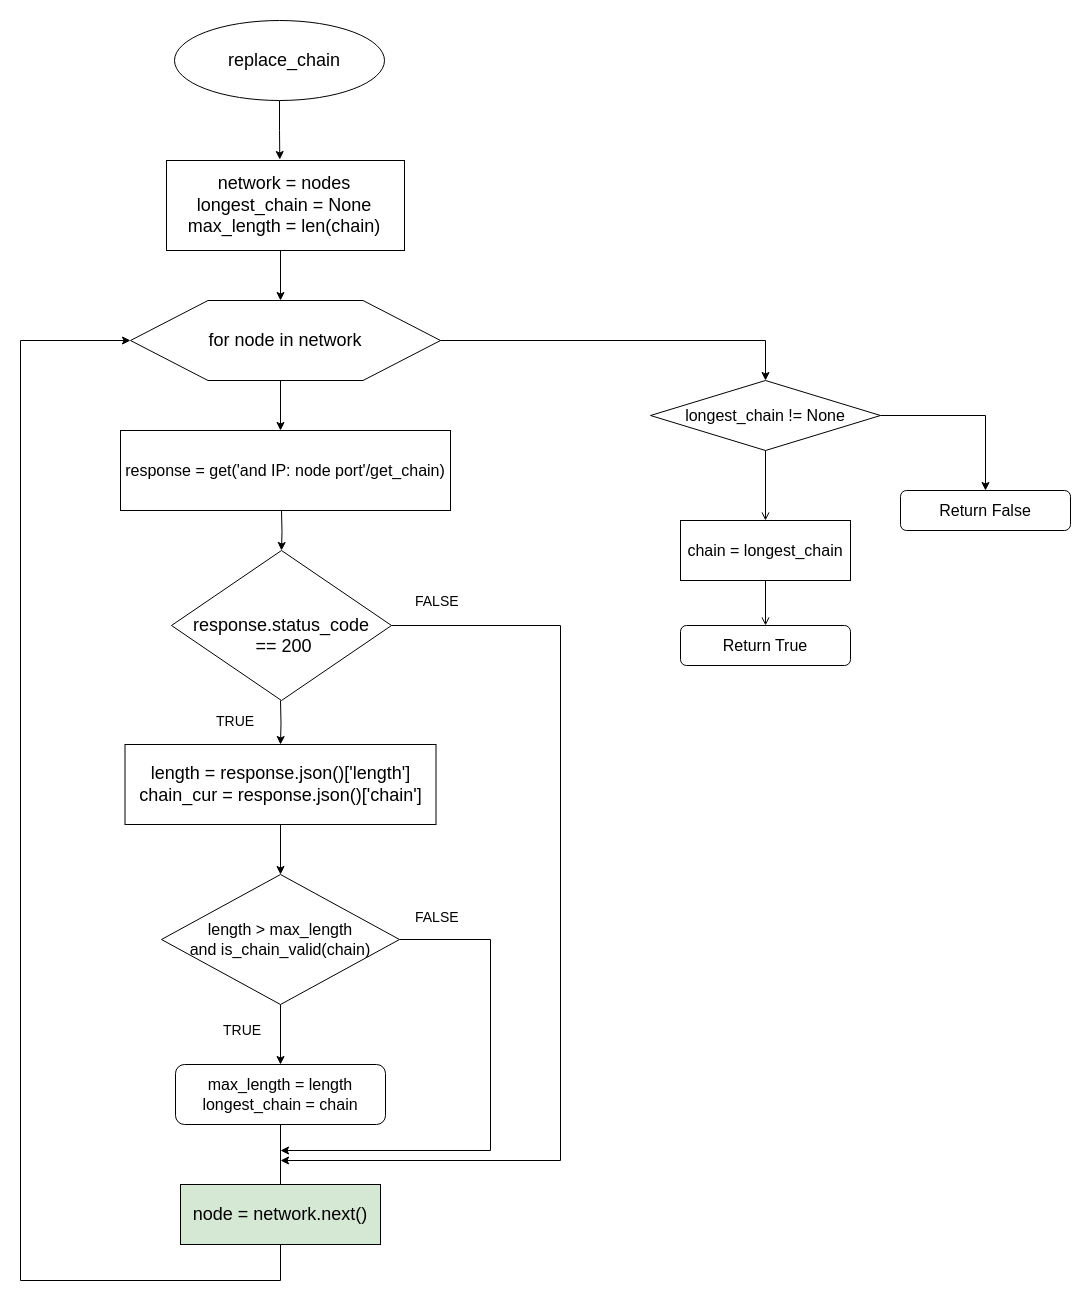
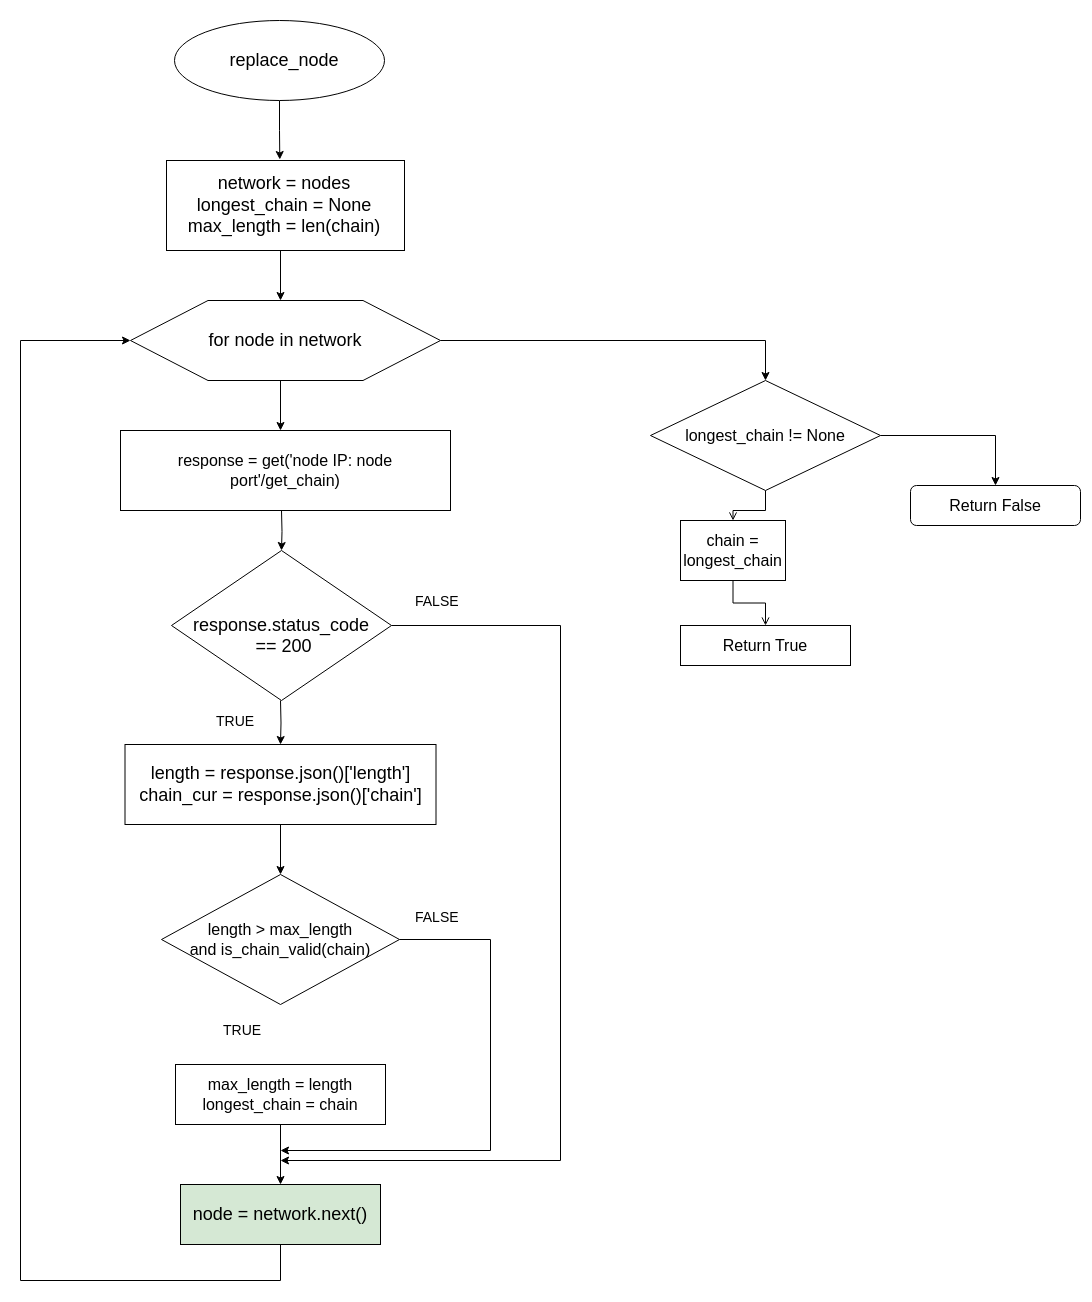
  <mxCell id="0" />
  <mxCell id="1" parent="0" />
  <mxCell id="2" style="edgeStyle=orthogonalEdgeStyle;rounded=0;orthogonalLoop=1;jettySize=auto;html=1;exitX=0.5;exitY=1;exitDx=0;exitDy=0;entryX=0.476;entryY=-0.011;entryDx=0;entryDy=0;entryPerimeter=0;" edge="1" parent="1" source="3" target="6"><mxGeometry relative="1" as="geometry" /></mxCell>
  <mxCell id="3" value="" style="ellipse;whiteSpace=wrap;html=1;" vertex="1" parent="1"><mxGeometry x="174" y="20" width="210" height="80" as="geometry" /></mxCell>
- <mxCell id="4" value="&lt;font style=&quot;font-size: 18px&quot;&gt;replace_chain&lt;/font&gt;" style="text;html=1;strokeColor=none;fillColor=none;align=center;verticalAlign=middle;whiteSpace=wrap;rounded=0;" vertex="1" parent="1"><mxGeometry x="214" y="40" width="140" height="40" as="geometry" /></mxCell>
+ <mxCell id="4" value="&lt;font style=&quot;font-size: 18px&quot;&gt;replace_node&lt;/font&gt;" style="text;html=1;strokeColor=none;fillColor=none;align=center;verticalAlign=middle;whiteSpace=wrap;rounded=0;" vertex="1" parent="1"><mxGeometry x="214" y="40" width="140" height="40" as="geometry" /></mxCell>
  <mxCell id="5" style="edgeStyle=orthogonalEdgeStyle;rounded=0;orthogonalLoop=1;jettySize=auto;html=1;exitX=0.5;exitY=1;exitDx=0;exitDy=0;entryX=0.5;entryY=0;entryDx=0;entryDy=0;" edge="1" parent="1"><mxGeometry relative="1" as="geometry"><mxPoint x="280" y="250" as="sourcePoint" /><mxPoint x="280" y="300" as="targetPoint" /></mxGeometry></mxCell>
  <mxCell id="6" value="" style="rounded=0;whiteSpace=wrap;html=1;" vertex="1" parent="1"><mxGeometry x="166" y="160" width="238" height="90" as="geometry" /></mxCell>
  <mxCell id="7" value="&lt;font style=&quot;font-size: 18px&quot;&gt;network = nodes&lt;br&gt;longest_chain = None&lt;br&gt;max_length = len(chain)&lt;br&gt;&lt;/font&gt;" style="text;html=1;strokeColor=none;fillColor=none;align=center;verticalAlign=middle;whiteSpace=wrap;rounded=0;" vertex="1" parent="1"><mxGeometry x="174" y="170" width="220" height="70" as="geometry" /></mxCell>
  <mxCell id="8" style="edgeStyle=orthogonalEdgeStyle;rounded=0;orthogonalLoop=1;jettySize=auto;html=1;exitX=0.5;exitY=1;exitDx=0;exitDy=0;entryX=0.5;entryY=0;entryDx=0;entryDy=0;" edge="1" parent="1"><mxGeometry relative="1" as="geometry"><mxPoint x="280" y="380" as="sourcePoint" /><mxPoint x="280" y="430" as="targetPoint" /></mxGeometry></mxCell>
  <mxCell id="9" style="edgeStyle=orthogonalEdgeStyle;rounded=0;orthogonalLoop=1;jettySize=auto;html=1;exitX=1;exitY=0.5;exitDx=0;exitDy=0;entryX=0.5;entryY=0;entryDx=0;entryDy=0;" edge="1" parent="1" source="10" target="32"><mxGeometry relative="1" as="geometry" /></mxCell>
  <mxCell id="10" value="" style="shape=hexagon;perimeter=hexagonPerimeter2;whiteSpace=wrap;html=1;" vertex="1" parent="1"><mxGeometry x="130" y="300" width="310" height="80" as="geometry" /></mxCell>
  <mxCell id="11" value="&lt;font style=&quot;font-size: 18px&quot;&gt;for node in network&lt;/font&gt;" style="text;html=1;strokeColor=none;fillColor=none;align=center;verticalAlign=middle;whiteSpace=wrap;rounded=0;" vertex="1" parent="1"><mxGeometry x="200" y="310" width="170" height="60" as="geometry" /></mxCell>
  <mxCell id="12" style="edgeStyle=orthogonalEdgeStyle;rounded=0;orthogonalLoop=1;jettySize=auto;html=1;exitX=0.5;exitY=1;exitDx=0;exitDy=0;entryX=0.5;entryY=0;entryDx=0;entryDy=0;" edge="1" parent="1" target="16"><mxGeometry relative="1" as="geometry"><mxPoint x="281" y="510" as="sourcePoint" /></mxGeometry></mxCell>
- <mxCell id="13" value="&lt;span style=&quot;font-size: medium ; white-space: normal&quot;&gt;response = get('and IP: node port'/get_chain)&lt;/span&gt;" style="rounded=0;whiteSpace=wrap;html=1;" vertex="1" parent="1"><mxGeometry x="120" y="430" width="330" height="80" as="geometry" /></mxCell>
+ <mxCell id="13" value="&lt;span style=&quot;font-size: medium ; white-space: normal&quot;&gt;response = get('node IP: node port'/get_chain)&lt;/span&gt;" style="rounded=0;whiteSpace=wrap;html=1;" vertex="1" parent="1"><mxGeometry x="120" y="430" width="330" height="80" as="geometry" /></mxCell>
  <mxCell id="14" style="edgeStyle=orthogonalEdgeStyle;rounded=0;orthogonalLoop=1;jettySize=auto;html=1;exitX=0.5;exitY=1;exitDx=0;exitDy=0;entryX=0.5;entryY=0;entryDx=0;entryDy=0;" edge="1" parent="1" target="18"><mxGeometry relative="1" as="geometry"><mxPoint x="280" y="700" as="sourcePoint" /></mxGeometry></mxCell>
  <mxCell id="15" style="edgeStyle=orthogonalEdgeStyle;rounded=0;orthogonalLoop=1;jettySize=auto;html=1;exitX=1;exitY=0.5;exitDx=0;exitDy=0;" edge="1" parent="1" source="16"><mxGeometry relative="1" as="geometry"><mxPoint x="280" y="1160" as="targetPoint" /><Array as="points"><mxPoint x="560" y="625" /><mxPoint x="560" y="1160" /></Array></mxGeometry></mxCell>
  <mxCell id="16" value="&lt;span style=&quot;font-size: 18px ; white-space: normal&quot;&gt;&lt;br&gt;response.status_code&lt;/span&gt;&lt;br style=&quot;font-size: 18px ; white-space: normal&quot;&gt;&lt;span style=&quot;font-size: 18px ; white-space: normal&quot;&gt;&amp;nbsp;== 200&lt;/span&gt;" style="rhombus;whiteSpace=wrap;html=1;" vertex="1" parent="1"><mxGeometry x="171" y="550" width="220" height="150" as="geometry" /></mxCell>
  <mxCell id="17" style="edgeStyle=orthogonalEdgeStyle;rounded=0;orthogonalLoop=1;jettySize=auto;html=1;exitX=0.5;exitY=1;exitDx=0;exitDy=0;entryX=0.5;entryY=0;entryDx=0;entryDy=0;" edge="1" parent="1" source="18" target="21"><mxGeometry relative="1" as="geometry" /></mxCell>
  <mxCell id="18" value="&lt;span style=&quot;font-size: 18px ; white-space: normal&quot;&gt;length = response.json()['length']&lt;/span&gt;&lt;br style=&quot;font-size: 18px ; white-space: normal&quot;&gt;&lt;span style=&quot;font-size: 18px ; white-space: normal&quot;&gt;chain_cur = response.json()['chain']&lt;/span&gt;" style="rounded=0;whiteSpace=wrap;html=1;" vertex="1" parent="1"><mxGeometry x="124.5" y="744" width="311" height="80" as="geometry" /></mxCell>
- <mxCell id="19" style="edgeStyle=orthogonalEdgeStyle;rounded=0;orthogonalLoop=1;jettySize=auto;html=1;exitX=0.5;exitY=1;exitDx=0;exitDy=0;entryX=0.5;entryY=0;entryDx=0;entryDy=0;" edge="1" parent="1" source="21" target="23"><mxGeometry relative="1" as="geometry" /></mxCell>
  <mxCell id="20" style="edgeStyle=orthogonalEdgeStyle;rounded=0;orthogonalLoop=1;jettySize=auto;html=1;exitX=1;exitY=0.5;exitDx=0;exitDy=0;" edge="1" parent="1" source="21"><mxGeometry relative="1" as="geometry"><mxPoint x="280" y="1150" as="targetPoint" /><Array as="points"><mxPoint x="490" y="939" /><mxPoint x="490" y="1150" /></Array></mxGeometry></mxCell>
  <mxCell id="21" value="&lt;font size=&quot;3&quot;&gt;length &amp;gt; max_length&lt;br&gt;and is_chain_valid(chain)&lt;br&gt;&lt;/font&gt;" style="rhombus;whiteSpace=wrap;html=1;" vertex="1" parent="1"><mxGeometry x="161" y="874" width="238" height="130" as="geometry" /></mxCell>
- <mxCell id="22" style="edgeStyle=orthogonalEdgeStyle;rounded=0;orthogonalLoop=1;jettySize=auto;html=1;exitX=0.5;exitY=1;exitDx=0;exitDy=0;entryX=0.5;entryY=0;entryDx=0;entryDy=0;endArrow=none;" edge="1" parent="1" source="23" target="25"><mxGeometry relative="1" as="geometry" /></mxCell>
- <mxCell id="23" value="&lt;font size=&quot;3&quot;&gt;max_length = length&lt;br&gt;longest_chain = chain&lt;br&gt;&lt;/font&gt;" style="whiteSpace=wrap;html=1;rounded=1;" vertex="1" parent="1"><mxGeometry x="175" y="1064" width="210" height="60" as="geometry" /></mxCell>
+ <mxCell id="22" style="edgeStyle=orthogonalEdgeStyle;rounded=0;orthogonalLoop=1;jettySize=auto;html=1;exitX=0.5;exitY=1;exitDx=0;exitDy=0;entryX=0.5;entryY=0;entryDx=0;entryDy=0;" edge="1" parent="1" source="23" target="25"><mxGeometry relative="1" as="geometry" /></mxCell>
+ <mxCell id="23" value="&lt;font size=&quot;3&quot;&gt;max_length = length&lt;br&gt;longest_chain = chain&lt;br&gt;&lt;/font&gt;" style="rounded=0;whiteSpace=wrap;html=1;" vertex="1" parent="1"><mxGeometry x="175" y="1064" width="210" height="60" as="geometry" /></mxCell>
  <mxCell id="24" style="edgeStyle=orthogonalEdgeStyle;rounded=0;orthogonalLoop=1;jettySize=auto;html=1;exitX=0.5;exitY=1;exitDx=0;exitDy=0;entryX=0;entryY=0.5;entryDx=0;entryDy=0;" edge="1" parent="1" source="25" target="10"><mxGeometry relative="1" as="geometry"><Array as="points"><mxPoint x="280" y="1280" /><mxPoint x="20" y="1280" /><mxPoint x="20" y="340" /></Array></mxGeometry></mxCell>
  <mxCell id="25" value="&lt;font style=&quot;font-size: 18px&quot;&gt;node = network.next()&lt;/font&gt;" style="rounded=0;whiteSpace=wrap;html=1;fillColor=#d5e8d4;" vertex="1" parent="1"><mxGeometry x="180" y="1184" width="200" height="60" as="geometry" /></mxCell>
  <mxCell id="26" value="&lt;font style=&quot;font-size: 14px&quot;&gt;FALSE&lt;/font&gt;" style="text;html=1;resizable=0;points=[];autosize=1;align=left;verticalAlign=top;spacingTop=-4;" vertex="1" parent="1"><mxGeometry x="413" y="906" width="60" height="20" as="geometry" /></mxCell>
  <mxCell id="27" value="&lt;font style=&quot;font-size: 14px&quot;&gt;TRUE&lt;/font&gt;" style="text;html=1;resizable=0;points=[];autosize=1;align=left;verticalAlign=top;spacingTop=-4;" vertex="1" parent="1"><mxGeometry x="221" y="1019" width="50" height="20" as="geometry" /></mxCell>
  <mxCell id="28" value="&lt;font style=&quot;font-size: 14px&quot;&gt;FALSE&lt;/font&gt;" style="text;html=1;resizable=0;points=[];autosize=1;align=left;verticalAlign=top;spacingTop=-4;" vertex="1" parent="1"><mxGeometry x="413" y="590" width="60" height="20" as="geometry" /></mxCell>
  <mxCell id="29" value="&lt;font style=&quot;font-size: 14px&quot;&gt;TRUE&lt;/font&gt;" style="text;html=1;resizable=0;points=[];autosize=1;align=left;verticalAlign=top;spacingTop=-4;" vertex="1" parent="1"><mxGeometry x="214" y="710" width="50" height="20" as="geometry" /></mxCell>
  <mxCell id="30" style="edgeStyle=orthogonalEdgeStyle;rounded=0;orthogonalLoop=1;jettySize=auto;html=1;exitX=0.5;exitY=1;exitDx=0;exitDy=0;entryX=0.5;entryY=0;entryDx=0;entryDy=0;endArrow=open;" edge="1" parent="1" source="32" target="35"><mxGeometry relative="1" as="geometry" /></mxCell>
  <mxCell id="31" style="edgeStyle=orthogonalEdgeStyle;rounded=0;orthogonalLoop=1;jettySize=auto;html=1;exitX=1;exitY=0.5;exitDx=0;exitDy=0;entryX=0.5;entryY=0;entryDx=0;entryDy=0;" edge="1" parent="1" source="32" target="36"><mxGeometry relative="1" as="geometry" /></mxCell>
- <mxCell id="32" value="&lt;font size=&quot;3&quot;&gt;longest_chain != None&lt;/font&gt;" style="rhombus;whiteSpace=wrap;html=1;" vertex="1" parent="1"><mxGeometry x="650" y="380" width="230" height="70" as="geometry" /></mxCell>
- <mxCell id="33" value="&lt;font size=&quot;3&quot;&gt;Return True&lt;/font&gt;" style="rounded=1;whiteSpace=wrap;html=1;" vertex="1" parent="1"><mxGeometry x="680" y="625" width="170" height="40" as="geometry" /></mxCell>
+ <mxCell id="32" value="&lt;font size=&quot;3&quot;&gt;longest_chain != None&lt;/font&gt;" style="rhombus;whiteSpace=wrap;html=1;" vertex="1" parent="1"><mxGeometry x="650" y="380" width="230" height="110" as="geometry" /></mxCell>
+ <mxCell id="33" value="&lt;font size=&quot;3&quot;&gt;Return True&lt;/font&gt;" style="whiteSpace=wrap;html=1;rounded=0;" vertex="1" parent="1"><mxGeometry x="680" y="625" width="170" height="40" as="geometry" /></mxCell>
  <mxCell id="34" style="edgeStyle=orthogonalEdgeStyle;rounded=0;orthogonalLoop=1;jettySize=auto;html=1;exitX=0.5;exitY=1;exitDx=0;exitDy=0;entryX=0.5;entryY=0;entryDx=0;entryDy=0;endArrow=open;" edge="1" parent="1" source="35" target="33"><mxGeometry relative="1" as="geometry" /></mxCell>
- <mxCell id="35" value="&lt;font size=&quot;3&quot;&gt;chain = longest_chain&lt;/font&gt;" style="rounded=0;whiteSpace=wrap;html=1;" vertex="1" parent="1"><mxGeometry x="680" y="520" width="170" height="60" as="geometry" /></mxCell>
- <mxCell id="36" value="&lt;font size=&quot;3&quot;&gt;Return False&lt;/font&gt;" style="rounded=1;whiteSpace=wrap;html=1;" vertex="1" parent="1"><mxGeometry x="900" y="490" width="170" height="40" as="geometry" /></mxCell>
+ <mxCell id="35" value="&lt;font size=&quot;3&quot;&gt;chain = longest_chain&lt;/font&gt;" style="rounded=0;whiteSpace=wrap;html=1;" vertex="1" parent="1"><mxGeometry x="680" y="520" width="105" height="60" as="geometry" /></mxCell>
+ <mxCell id="36" value="&lt;font size=&quot;3&quot;&gt;Return False&lt;/font&gt;" style="rounded=1;whiteSpace=wrap;html=1;" vertex="1" parent="1"><mxGeometry x="910" y="485" width="170" height="40" as="geometry" /></mxCell>
